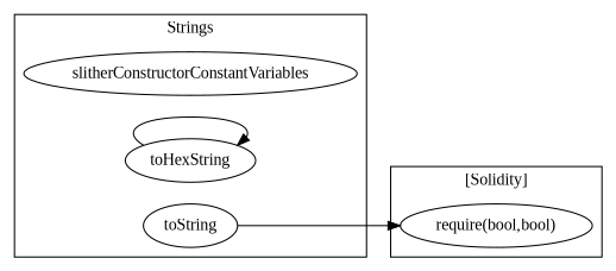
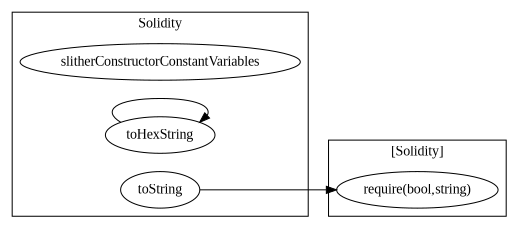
  strict digraph {
    fontname="Liberation Serif"
    rankdir=LR
    node [fontname="Liberation Serif"]
    edge [fontname="Liberation Serif"]
    n1 [label=slitherConstructorConstantVariables]
    n2 [label=toHexString]
    n3 [label=toString]
-   "require(bool,string)" [label="require(bool,bool)"]
+   "require(bool,string)"
    subgraph cluster_1 {
-     label=Strings
+     label=Solidity
      n1
      n2
      n3
    }
    subgraph cluster_2 {
      label="[Solidity]"
      "require(bool,string)"
    }
    n2 -> n2
    n3 -> "require(bool,string)"
  }
